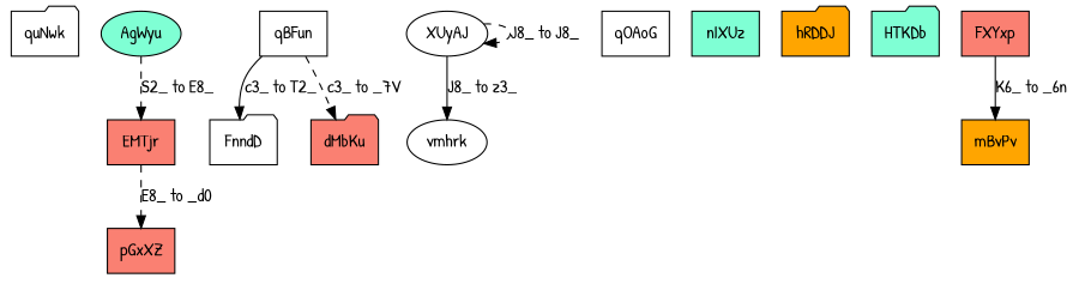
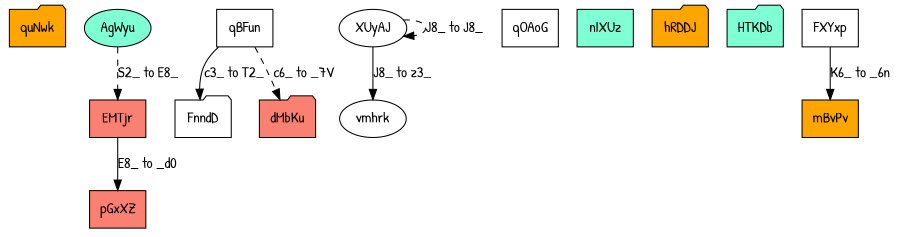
  digraph {
    fontname="Patrick Hand"
    node [fillcolor=white fontname="Patrick Hand" shape=box style=filled]
    edge [fontname="Patrick Hand" style=dashed]
-   n1 [label=quNwk shape=folder]
+   n1 [fillcolor=orange label=quNwk shape=folder]
    n2 [fillcolor=aquamarine label=AgWyu shape=ellipse]
    n3 [fillcolor=salmon label=EMTjr]
    n4 [fillcolor=salmon label=pGxXZ]
    n5 [label=qBFun]
    n6 [label=FnndD shape=folder]
    n7 [fillcolor=salmon label=dMbKu shape=folder]
    n8 [label=vmhrk shape=ellipse]
    n9 [label=XUyAJ shape=ellipse]
    n10 [label=qOAoG]
    n11 [fillcolor=aquamarine label=nIXUz]
    n12 [fillcolor=orange label=hRDDJ shape=folder]
    n13 [fillcolor=aquamarine label=HTKDb shape=folder]
-   n14 [fillcolor=salmon label=FXYxp]
+   n14 [label=FXYxp]
    n15 [fillcolor=orange label=mBvPv]
    n2 -> n3 [label="S2_ to E8_"]
-   n3 -> n4 [label="E8_ to _d0"]
+   n3 -> n4 [label="E8_ to _d0" style=solid]
    n5 -> n6 [label="c3_ to T2_" style=solid]
-   n5 -> n7 [label="c3_ to _7V"]
+   n5 -> n7 [label="c6_ to _7V"]
    n9 -> n8 [label="J8_ to z3_" style=solid]
    n9 -> n9 [label="J8_ to J8_"]
    n14 -> n15 [label="K6_ to _6n" style=solid]
  }
